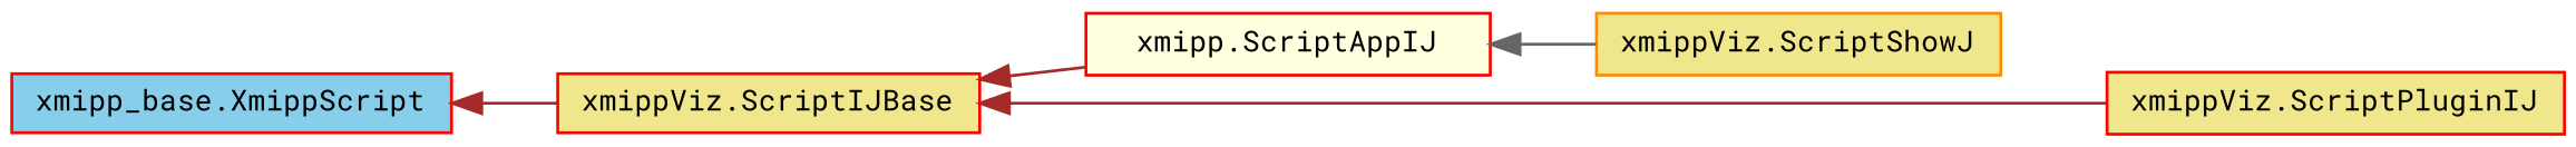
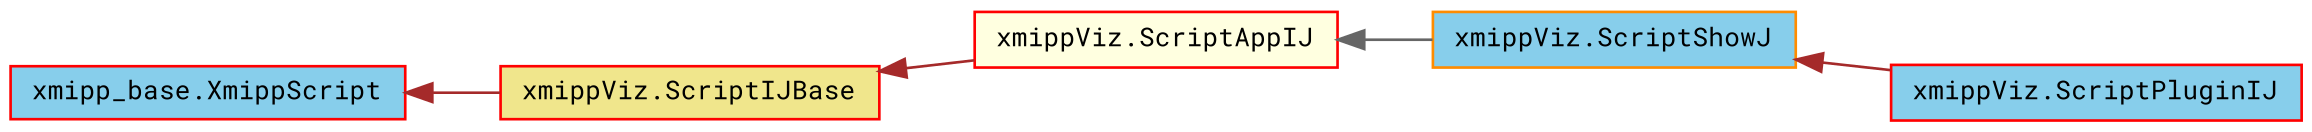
  digraph {
    fontname="Roboto Mono"
    rankdir=LR
    node [color=red fillcolor=khaki fontname="Roboto Mono" fontsize=10 shape=record style=filled]
    edge [color=brown dir=back fontname="Roboto Mono" fontsize=10 labelfontname=Helvetica labelfontsize=10 style=solid]
    n1 [fontcolor=black height=0.2 label="xmippViz.ScriptIJBase" width=0.4]
-   n2 [fillcolor=lightyellow height=0.2 label="xmipp.ScriptAppIJ" width=0.4]
-   n3 [height=0.2 label="xmippViz.ScriptPluginIJ" width=0.4]
-   n4 [color=darkorange height=0.2 label="xmippViz.ScriptShowJ" width=0.4]
+   n2 [fillcolor=lightyellow height=0.2 label="xmippViz.ScriptAppIJ" width=0.4]
+   n3 [fillcolor=skyblue height=0.2 label="xmippViz.ScriptPluginIJ" width=0.4]
+   n4 [color=darkorange fillcolor=skyblue height=0.2 label="xmippViz.ScriptShowJ" width=0.4]
    n5 [fillcolor=skyblue height=0.2 label="xmipp_base.XmippScript" width=0.4]
    n1 -> n2
-   n1 -> n3
+   n4 -> n3
    n2 -> n4 [color=gray40]
    n5 -> n1
  }
